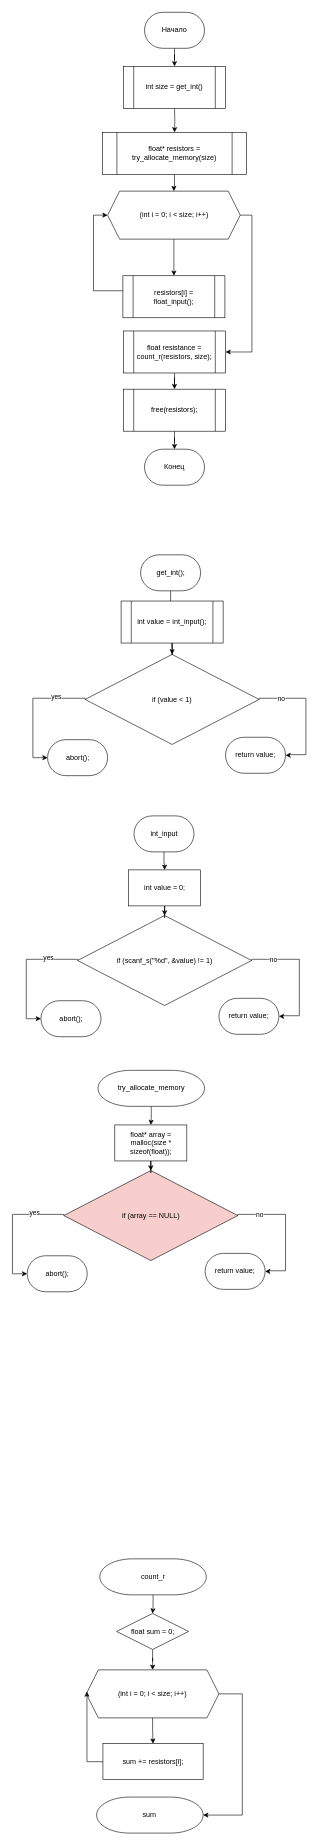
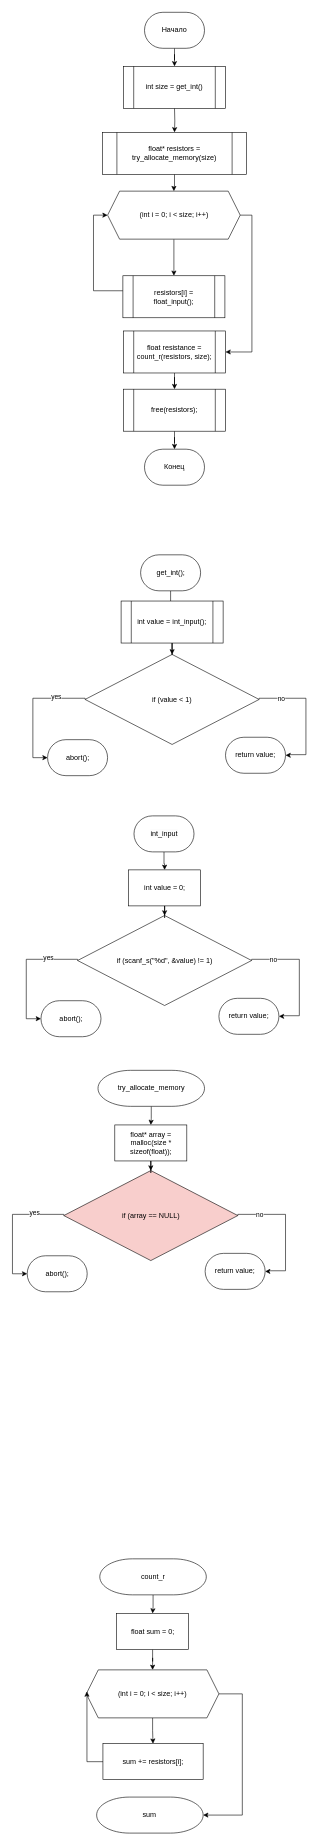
  <mxCell id="0" />
  <mxCell id="1" parent="0" />
  <mxCell id="2" value="" style="edgeStyle=orthogonalEdgeStyle;rounded=0;orthogonalLoop=1;jettySize=auto;html=1;" edge="1" parent="1" source="3" target="20"><mxGeometry relative="1" as="geometry" /></mxCell>
  <mxCell id="3" value="float* resistors = try_allocate_memory(size)" style="shape=process;whiteSpace=wrap;html=1;backgroundOutline=1;" parent="1" vertex="1"><mxGeometry x="170" y="220" width="240" height="70" as="geometry" /></mxCell>
  <mxCell id="4" style="edgeStyle=orthogonalEdgeStyle;rounded=0;orthogonalLoop=1;jettySize=auto;html=1;entryX=0.5;entryY=0;entryDx=0;entryDy=0;" parent="1" target="3" edge="1"><mxGeometry relative="1" as="geometry"><mxPoint x="290" y="180" as="sourcePoint" /></mxGeometry></mxCell>
  <mxCell id="5" style="edgeStyle=orthogonalEdgeStyle;rounded=0;orthogonalLoop=1;jettySize=auto;html=1;entryX=1;entryY=0.5;entryDx=0;entryDy=0;exitX=1;exitY=0.5;exitDx=0;exitDy=0;entryPerimeter=0;" parent="1" source="9" edge="1" target="17"><mxGeometry relative="1" as="geometry"><mxPoint x="423.5" y="1174" as="sourcePoint" /><mxPoint x="493.5" y="1354" as="targetPoint" /><Array as="points"><mxPoint x="509" y="1163" /><mxPoint x="509" y="1257" /><mxPoint x="480" y="1257" /></Array></mxGeometry></mxCell>
  <mxCell id="6" value="no" style="edgeLabel;html=1;align=center;verticalAlign=middle;resizable=0;points=[];" parent="5" vertex="1" connectable="0"><mxGeometry x="-0.638" relative="1" as="geometry"><mxPoint as="offset" /></mxGeometry></mxCell>
  <mxCell id="7" style="edgeStyle=orthogonalEdgeStyle;rounded=0;orthogonalLoop=1;jettySize=auto;html=1;entryX=0;entryY=0.5;entryDx=0;entryDy=0;exitX=0;exitY=0.5;exitDx=0;exitDy=0;entryPerimeter=0;" parent="1" source="9" edge="1" target="16"><mxGeometry relative="1" as="geometry"><mxPoint x="143.5" y="1174" as="sourcePoint" /><mxPoint x="68.5" y="1354" as="targetPoint" /><Array as="points"><mxPoint x="54" y="1163" /><mxPoint x="54" y="1262" /></Array></mxGeometry></mxCell>
  <mxCell id="8" value="yes" style="edgeLabel;html=1;align=center;verticalAlign=middle;resizable=0;points=[];" parent="7" vertex="1" connectable="0"><mxGeometry x="-0.517" y="-4" relative="1" as="geometry"><mxPoint as="offset" /></mxGeometry></mxCell>
  <mxCell id="9" value="if (value &amp;lt; 1)" style="rhombus;whiteSpace=wrap;html=1;" parent="1" vertex="1"><mxGeometry x="141" y="1090" width="290" height="150" as="geometry" /></mxCell>
  <mxCell id="10" value="int size = get_int()" style="shape=process;whiteSpace=wrap;html=1;backgroundOutline=1;" parent="1" vertex="1"><mxGeometry x="205" y="110" width="170" height="70" as="geometry" /></mxCell>
  <mxCell id="11" value="" style="edgeStyle=orthogonalEdgeStyle;rounded=0;orthogonalLoop=1;jettySize=auto;html=1;" parent="1" source="12" target="10" edge="1"><mxGeometry relative="1" as="geometry" /></mxCell>
  <mxCell id="12" value="Начало" style="strokeWidth=1;html=1;shape=mxgraph.flowchart.terminator;whiteSpace=wrap;" parent="1" vertex="1"><mxGeometry x="240" y="20" width="100" height="60" as="geometry" /></mxCell>
  <mxCell id="13" value="Конец" style="strokeWidth=1;html=1;shape=mxgraph.flowchart.terminator;whiteSpace=wrap;" parent="1" vertex="1"><mxGeometry x="240" y="748" width="100" height="60" as="geometry" /></mxCell>
  <mxCell id="14" value="" style="edgeStyle=orthogonalEdgeStyle;rounded=0;orthogonalLoop=1;jettySize=auto;html=1;" edge="1" parent="1" source="15" target="37"><mxGeometry relative="1" as="geometry" /></mxCell>
  <mxCell id="15" value="get_int();" style="strokeWidth=1;html=1;shape=mxgraph.flowchart.terminator;whiteSpace=wrap;" parent="1" vertex="1"><mxGeometry x="233.5" y="924" width="100" height="60" as="geometry" /></mxCell>
  <mxCell id="16" value="&lt;font style=&quot;font-size: 12px;&quot;&gt;abort();&lt;/font&gt;" style="strokeWidth=1;html=1;shape=mxgraph.flowchart.terminator;whiteSpace=wrap;" parent="1" vertex="1"><mxGeometry x="78.5" y="1232" width="100" height="60" as="geometry" /></mxCell>
  <mxCell id="17" value="&lt;font style=&quot;font-size: 12px;&quot;&gt;return value;&lt;/font&gt;" style="strokeWidth=1;html=1;shape=mxgraph.flowchart.terminator;whiteSpace=wrap;" parent="1" vertex="1"><mxGeometry x="375" y="1228" width="100" height="60" as="geometry" /></mxCell>
  <mxCell id="18" value="" style="edgeStyle=orthogonalEdgeStyle;rounded=0;orthogonalLoop=1;jettySize=auto;html=1;" edge="1" parent="1" source="20" target="22"><mxGeometry relative="1" as="geometry" /></mxCell>
  <mxCell id="19" style="edgeStyle=orthogonalEdgeStyle;rounded=0;orthogonalLoop=1;jettySize=auto;html=1;entryX=1;entryY=0.5;entryDx=0;entryDy=0;" edge="1" parent="1" source="20" target="24"><mxGeometry relative="1" as="geometry"><Array as="points"><mxPoint x="419" y="358" /><mxPoint x="419" y="586" /></Array></mxGeometry></mxCell>
  <mxCell id="20" value="(int i = 0; i &amp;lt; size; i++)" style="shape=hexagon;perimeter=hexagonPerimeter2;whiteSpace=wrap;html=1;fixedSize=1;" vertex="1" parent="1"><mxGeometry x="178.5" y="318" width="221" height="80" as="geometry" /></mxCell>
  <mxCell id="21" style="edgeStyle=orthogonalEdgeStyle;rounded=0;orthogonalLoop=1;jettySize=auto;html=1;entryX=0;entryY=0.5;entryDx=0;entryDy=0;" edge="1" parent="1" source="22" target="20"><mxGeometry relative="1" as="geometry"><Array as="points"><mxPoint x="155" y="484" /><mxPoint x="155" y="358" /></Array></mxGeometry></mxCell>
  <mxCell id="22" value="resistors[i] = float_input();" style="shape=process;whiteSpace=wrap;html=1;backgroundOutline=1;" vertex="1" parent="1"><mxGeometry x="204" y="459" width="170" height="70" as="geometry" /></mxCell>
  <mxCell id="23" value="" style="edgeStyle=orthogonalEdgeStyle;rounded=0;orthogonalLoop=1;jettySize=auto;html=1;" edge="1" parent="1" source="24" target="26"><mxGeometry relative="1" as="geometry" /></mxCell>
  <mxCell id="24" value="float resistance = count_r(resistors, size);" style="shape=process;whiteSpace=wrap;html=1;backgroundOutline=1;" vertex="1" parent="1"><mxGeometry x="205" y="551" width="170" height="70" as="geometry" /></mxCell>
  <mxCell id="25" value="" style="edgeStyle=orthogonalEdgeStyle;rounded=0;orthogonalLoop=1;jettySize=auto;html=1;" edge="1" parent="1" source="26" target="13"><mxGeometry relative="1" as="geometry" /></mxCell>
  <mxCell id="26" value="free(resistors);" style="shape=process;whiteSpace=wrap;html=1;backgroundOutline=1;" vertex="1" parent="1"><mxGeometry x="205" y="648" width="170" height="70" as="geometry" /></mxCell>
  <mxCell id="27" style="edgeStyle=orthogonalEdgeStyle;rounded=0;orthogonalLoop=1;jettySize=auto;html=1;entryX=1;entryY=0.5;entryDx=0;entryDy=0;exitX=1;exitY=0.5;exitDx=0;exitDy=0;entryPerimeter=0;" edge="1" parent="1" source="31" target="35"><mxGeometry relative="1" as="geometry"><mxPoint x="412.5" y="1609" as="sourcePoint" /><mxPoint x="482.5" y="1789" as="targetPoint" /><Array as="points"><mxPoint x="498" y="1598" /><mxPoint x="498" y="1692" /><mxPoint x="469" y="1692" /></Array></mxGeometry></mxCell>
  <mxCell id="28" value="no" style="edgeLabel;html=1;align=center;verticalAlign=middle;resizable=0;points=[];" vertex="1" connectable="0" parent="27"><mxGeometry x="-0.638" relative="1" as="geometry"><mxPoint as="offset" /></mxGeometry></mxCell>
  <mxCell id="29" style="edgeStyle=orthogonalEdgeStyle;rounded=0;orthogonalLoop=1;jettySize=auto;html=1;entryX=0;entryY=0.5;entryDx=0;entryDy=0;exitX=0;exitY=0.5;exitDx=0;exitDy=0;entryPerimeter=0;" edge="1" parent="1" source="31" target="34"><mxGeometry relative="1" as="geometry"><mxPoint x="132.5" y="1609" as="sourcePoint" /><mxPoint x="57.5" y="1789" as="targetPoint" /><Array as="points"><mxPoint x="43" y="1598" /><mxPoint x="43" y="1697" /></Array></mxGeometry></mxCell>
  <mxCell id="30" value="yes" style="edgeLabel;html=1;align=center;verticalAlign=middle;resizable=0;points=[];" vertex="1" connectable="0" parent="29"><mxGeometry x="-0.517" y="-4" relative="1" as="geometry"><mxPoint as="offset" /></mxGeometry></mxCell>
  <mxCell id="31" value="if (scanf_s(&quot;%d&quot;, &amp;amp;value) != 1)" style="rhombus;whiteSpace=wrap;html=1;" vertex="1" parent="1"><mxGeometry x="128.5" y="1525" width="290" height="150" as="geometry" /></mxCell>
  <mxCell id="32" value="" style="edgeStyle=orthogonalEdgeStyle;rounded=0;orthogonalLoop=1;jettySize=auto;html=1;" edge="1" parent="1" source="33" target="39"><mxGeometry relative="1" as="geometry" /></mxCell>
  <mxCell id="33" value="&lt;div style=&quot;background-color: rgb(255, 255, 255);&quot;&gt;&lt;pre style=&quot;&quot;&gt;&lt;span style=&quot;font-family: Helvetica; white-space: normal; background-color: rgb(251, 251, 251);&quot;&gt;int_input&lt;/span&gt;&lt;font face=&quot;JetBrains Mono, monospace&quot;&gt;&lt;font color=&quot;#202020&quot;&gt;&lt;br&gt;&lt;/font&gt;&lt;/font&gt;&lt;/pre&gt;&lt;/div&gt;" style="strokeWidth=1;html=1;shape=mxgraph.flowchart.terminator;whiteSpace=wrap;" vertex="1" parent="1"><mxGeometry x="222.5" y="1359" width="100" height="60" as="geometry" /></mxCell>
  <mxCell id="34" value="&lt;font style=&quot;font-size: 12px;&quot;&gt;abort();&lt;/font&gt;" style="strokeWidth=1;html=1;shape=mxgraph.flowchart.terminator;whiteSpace=wrap;" vertex="1" parent="1"><mxGeometry x="67.5" y="1667" width="100" height="60" as="geometry" /></mxCell>
  <mxCell id="35" value="&lt;font style=&quot;font-size: 12px;&quot;&gt;return value;&lt;/font&gt;" style="strokeWidth=1;html=1;shape=mxgraph.flowchart.terminator;whiteSpace=wrap;" vertex="1" parent="1"><mxGeometry x="364" y="1663" width="100" height="60" as="geometry" /></mxCell>
  <mxCell id="36" value="" style="edgeStyle=orthogonalEdgeStyle;rounded=0;orthogonalLoop=1;jettySize=auto;html=1;" edge="1" parent="1" source="37" target="9"><mxGeometry relative="1" as="geometry" /></mxCell>
  <mxCell id="37" value="int value = int_input();" style="shape=process;whiteSpace=wrap;html=1;backgroundOutline=1;" vertex="1" parent="1"><mxGeometry x="201" y="1001" width="170" height="70" as="geometry" /></mxCell>
  <mxCell id="38" value="" style="edgeStyle=orthogonalEdgeStyle;rounded=0;orthogonalLoop=1;jettySize=auto;html=1;" edge="1" parent="1" source="39" target="31"><mxGeometry relative="1" as="geometry" /></mxCell>
  <mxCell id="39" value="int value = 0;" style="rounded=0;whiteSpace=wrap;html=1;" vertex="1" parent="1"><mxGeometry x="213.5" y="1449" width="120" height="60" as="geometry" /></mxCell>
  <mxCell id="40" style="edgeStyle=orthogonalEdgeStyle;rounded=0;orthogonalLoop=1;jettySize=auto;html=1;entryX=1;entryY=0.5;entryDx=0;entryDy=0;exitX=1;exitY=0.5;exitDx=0;exitDy=0;entryPerimeter=0;" edge="1" parent="1" source="44" target="48"><mxGeometry relative="1" as="geometry"><mxPoint x="389.53" y="2034" as="sourcePoint" /><mxPoint x="459.53" y="2214" as="targetPoint" /><Array as="points"><mxPoint x="475.03" y="2023" /><mxPoint x="475.03" y="2117" /><mxPoint x="446.03" y="2117" /></Array></mxGeometry></mxCell>
  <mxCell id="41" value="no" style="edgeLabel;html=1;align=center;verticalAlign=middle;resizable=0;points=[];" vertex="1" connectable="0" parent="40"><mxGeometry x="-0.638" relative="1" as="geometry"><mxPoint as="offset" /></mxGeometry></mxCell>
  <mxCell id="42" style="edgeStyle=orthogonalEdgeStyle;rounded=0;orthogonalLoop=1;jettySize=auto;html=1;entryX=0;entryY=0.5;entryDx=0;entryDy=0;exitX=0;exitY=0.5;exitDx=0;exitDy=0;entryPerimeter=0;" edge="1" parent="1" source="44" target="47"><mxGeometry relative="1" as="geometry"><mxPoint x="109.53" y="2034" as="sourcePoint" /><mxPoint x="34.53" y="2214" as="targetPoint" /><Array as="points"><mxPoint x="20.03" y="2023" /><mxPoint x="20.03" y="2122" /></Array></mxGeometry></mxCell>
  <mxCell id="43" value="yes" style="edgeLabel;html=1;align=center;verticalAlign=middle;resizable=0;points=[];" vertex="1" connectable="0" parent="42"><mxGeometry x="-0.517" y="-4" relative="1" as="geometry"><mxPoint as="offset" /></mxGeometry></mxCell>
  <mxCell id="44" value="if (array == NULL)" style="rhombus;whiteSpace=wrap;html=1;fillColor=#f8cecc;" vertex="1" parent="1"><mxGeometry x="105.53" y="1950" width="290" height="150" as="geometry" /></mxCell>
  <mxCell id="45" value="" style="edgeStyle=orthogonalEdgeStyle;rounded=0;orthogonalLoop=1;jettySize=auto;html=1;" edge="1" parent="1" source="46" target="50"><mxGeometry relative="1" as="geometry" /></mxCell>
  <mxCell id="46" value="&lt;div style=&quot;background-color: rgb(255, 255, 255);&quot;&gt;&lt;pre style=&quot;&quot;&gt;&lt;font style=&quot;&quot;&gt;&lt;font face=&quot;Helvetica&quot;&gt;&lt;span style=&quot;white-space: normal;&quot;&gt;try_allocate_memory&lt;/span&gt;&lt;/font&gt;&lt;font face=&quot;JetBrains Mono, monospace&quot; color=&quot;#202020&quot;&gt;&lt;br&gt;&lt;/font&gt;&lt;/font&gt;&lt;/pre&gt;&lt;/div&gt;" style="strokeWidth=1;html=1;shape=mxgraph.flowchart.terminator;whiteSpace=wrap;" vertex="1" parent="1"><mxGeometry x="162.53" y="1783" width="177.47" height="60" as="geometry" /></mxCell>
  <mxCell id="47" value="&lt;font style=&quot;font-size: 12px;&quot;&gt;abort();&lt;/font&gt;" style="strokeWidth=1;html=1;shape=mxgraph.flowchart.terminator;whiteSpace=wrap;" vertex="1" parent="1"><mxGeometry x="44.53" y="2092" width="100" height="60" as="geometry" /></mxCell>
  <mxCell id="48" value="&lt;font style=&quot;font-size: 12px;&quot;&gt;return value;&lt;/font&gt;" style="strokeWidth=1;html=1;shape=mxgraph.flowchart.terminator;whiteSpace=wrap;" vertex="1" parent="1"><mxGeometry x="341.03" y="2088" width="100" height="60" as="geometry" /></mxCell>
  <mxCell id="49" value="" style="edgeStyle=orthogonalEdgeStyle;rounded=0;orthogonalLoop=1;jettySize=auto;html=1;" edge="1" parent="1" source="50" target="44"><mxGeometry relative="1" as="geometry" /></mxCell>
  <mxCell id="50" value="float* array = malloc(size * sizeof(float));" style="rounded=0;whiteSpace=wrap;html=1;" vertex="1" parent="1"><mxGeometry x="190.53" y="1874" width="120" height="60" as="geometry" /></mxCell>
  <mxCell id="51" value="" style="edgeStyle=orthogonalEdgeStyle;rounded=0;orthogonalLoop=1;jettySize=auto;html=1;" edge="1" parent="1" source="52" target="54"><mxGeometry relative="1" as="geometry" /></mxCell>
  <mxCell id="52" value="&lt;div style=&quot;background-color: rgb(255, 255, 255);&quot;&gt;&lt;pre style=&quot;&quot;&gt;&lt;font style=&quot;&quot;&gt;&lt;font face=&quot;Helvetica&quot;&gt;&lt;span style=&quot;white-space: normal;&quot;&gt;count_r&lt;/span&gt;&lt;/font&gt;&lt;font face=&quot;JetBrains Mono, monospace&quot; color=&quot;#202020&quot;&gt;&lt;br&gt;&lt;/font&gt;&lt;/font&gt;&lt;/pre&gt;&lt;/div&gt;" style="strokeWidth=1;html=1;shape=mxgraph.flowchart.terminator;whiteSpace=wrap;" vertex="1" parent="1"><mxGeometry x="165.51" y="2597" width="177.47" height="60" as="geometry" /></mxCell>
  <mxCell id="53" value="" style="edgeStyle=orthogonalEdgeStyle;rounded=0;orthogonalLoop=1;jettySize=auto;html=1;" edge="1" parent="1" source="54" target="56"><mxGeometry relative="1" as="geometry" /></mxCell>
- <mxCell id="54" value="float sum = 0;" style="rhombus;whiteSpace=wrap;html=1;" vertex="1" parent="1"><mxGeometry x="193.51" y="2688" width="120" height="60" as="geometry" /></mxCell>
+ <mxCell id="54" value="float sum = 0;" style="rounded=0;whiteSpace=wrap;html=1;" vertex="1" parent="1"><mxGeometry x="193.51" y="2688" width="120" height="60" as="geometry" /></mxCell>
  <mxCell id="55" value="" style="edgeStyle=orthogonalEdgeStyle;rounded=0;orthogonalLoop=1;jettySize=auto;html=1;" edge="1" parent="1" source="56" target="57"><mxGeometry relative="1" as="geometry" /></mxCell>
  <mxCell id="56" value="(int i = 0; i &amp;lt; size; i++)" style="shape=hexagon;perimeter=hexagonPerimeter2;whiteSpace=wrap;html=1;fixedSize=1;" vertex="1" parent="1"><mxGeometry x="143" y="2782" width="221" height="80" as="geometry" /></mxCell>
  <mxCell id="57" value="sum += resistors[i];" style="rounded=0;whiteSpace=wrap;html=1;" vertex="1" parent="1"><mxGeometry x="170.74" y="2905" width="167" height="60" as="geometry" /></mxCell>
  <mxCell id="58" style="edgeStyle=orthogonalEdgeStyle;rounded=0;orthogonalLoop=1;jettySize=auto;html=1;entryX=0.005;entryY=0.451;entryDx=0;entryDy=0;entryPerimeter=0;" edge="1" parent="1" source="57" target="56"><mxGeometry relative="1" as="geometry"><Array as="points"><mxPoint x="144" y="2935" /></Array></mxGeometry></mxCell>
  <mxCell id="59" value="&lt;div style=&quot;background-color: rgb(255, 255, 255);&quot;&gt;&lt;pre style=&quot;&quot;&gt;&lt;font style=&quot;&quot;&gt;&lt;font face=&quot;Helvetica&quot;&gt;&lt;span style=&quot;white-space: normal;&quot;&gt;sum&lt;/span&gt;&lt;/font&gt;&lt;font face=&quot;JetBrains Mono, monospace&quot; color=&quot;#202020&quot;&gt;&lt;br&gt;&lt;/font&gt;&lt;/font&gt;&lt;/pre&gt;&lt;/div&gt;" style="strokeWidth=1;html=1;shape=mxgraph.flowchart.terminator;whiteSpace=wrap;" vertex="1" parent="1"><mxGeometry x="160.27" y="2994" width="177.47" height="60" as="geometry" /></mxCell>
  <mxCell id="60" style="edgeStyle=orthogonalEdgeStyle;rounded=0;orthogonalLoop=1;jettySize=auto;html=1;entryX=1;entryY=0.5;entryDx=0;entryDy=0;entryPerimeter=0;" edge="1" parent="1" source="56" target="59"><mxGeometry relative="1" as="geometry"><Array as="points"><mxPoint x="403" y="2822" /><mxPoint x="403" y="3024" /></Array></mxGeometry></mxCell>
